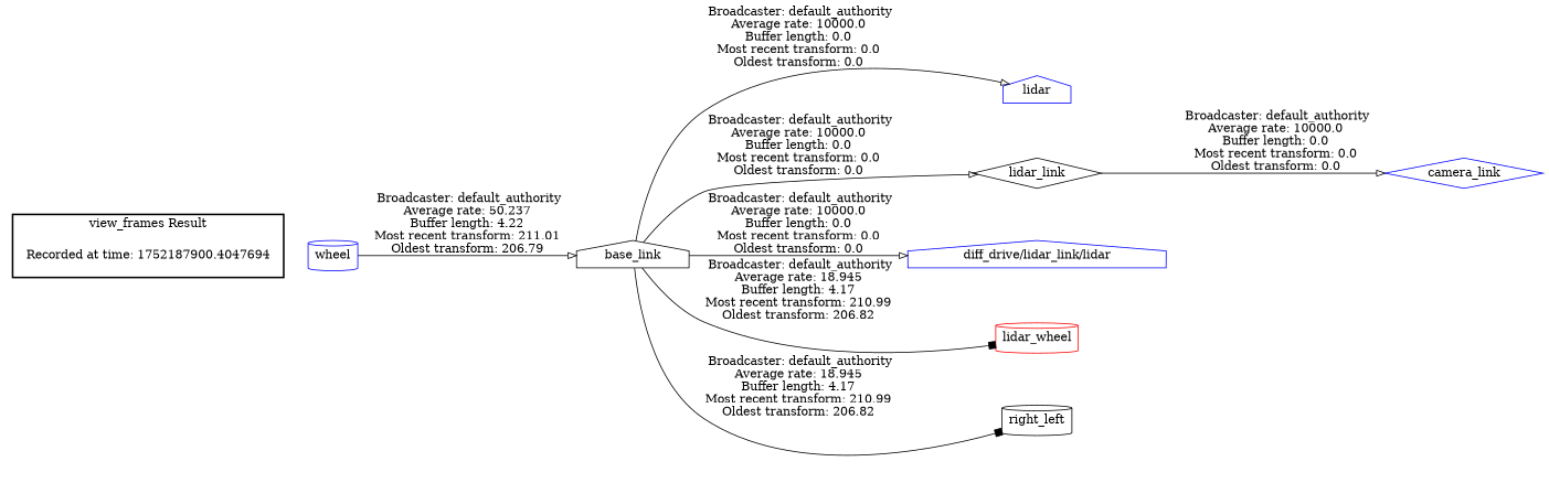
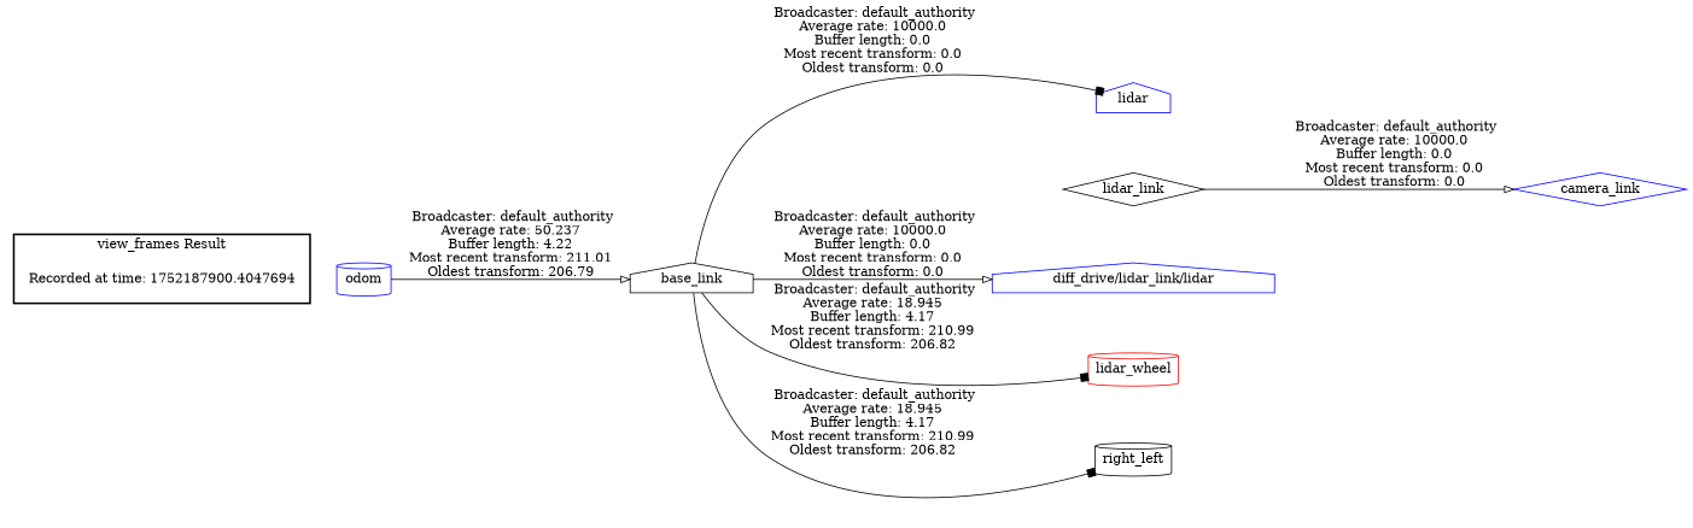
  digraph {
    rankdir=LR
    node [color=blue shape=cylinder]
    edge [arrowhead=onormal]
    "Recorded at time: 1752187900.4047694" [shape=plaintext]
-   odom [label=wheel]
+   odom
    base_link [color=black shape=house]
    n4 [label=lidar shape=house]
    lidar_link [color=black shape=diamond]
    "diff_drive/lidar_link/lidar" [shape=house]
    n7 [color=red label=lidar_wheel]
    n8 [color=black label=right_left]
    camera_link [shape=diamond]
    subgraph cluster_1 {
      color=black
      label="view_frames Result"
      style=bold
      "Recorded at time: 1752187900.4047694"
    }
    "Recorded at time: 1752187900.4047694" -> odom [style=invis arrowhead=""]
    odom -> base_link [label=" Broadcaster: default_authority\nAverage rate: 50.237\nBuffer length: 4.22\nMost recent transform: 211.01\nOldest transform: 206.79\n"]
-   base_link -> n4 [label=" Broadcaster: default_authority\nAverage rate: 10000.0\nBuffer length: 0.0\nMost recent transform: 0.0\nOldest transform: 0.0\n"]
-   base_link -> lidar_link [label=" Broadcaster: default_authority\nAverage rate: 10000.0\nBuffer length: 0.0\nMost recent transform: 0.0\nOldest transform: 0.0\n"]
+   base_link -> n4 [arrowhead=box label=" Broadcaster: default_authority\nAverage rate: 10000.0\nBuffer length: 0.0\nMost recent transform: 0.0\nOldest transform: 0.0\n"]
    base_link -> "diff_drive/lidar_link/lidar" [label=" Broadcaster: default_authority\nAverage rate: 10000.0\nBuffer length: 0.0\nMost recent transform: 0.0\nOldest transform: 0.0\n"]
    base_link -> n7 [arrowhead=box label=" Broadcaster: default_authority\nAverage rate: 18.945\nBuffer length: 4.17\nMost recent transform: 210.99\nOldest transform: 206.82\n"]
    base_link -> n8 [arrowhead=box label=" Broadcaster: default_authority\nAverage rate: 18.945\nBuffer length: 4.17\nMost recent transform: 210.99\nOldest transform: 206.82\n"]
    lidar_link -> camera_link [label=" Broadcaster: default_authority\nAverage rate: 10000.0\nBuffer length: 0.0\nMost recent transform: 0.0\nOldest transform: 0.0\n"]
  }
